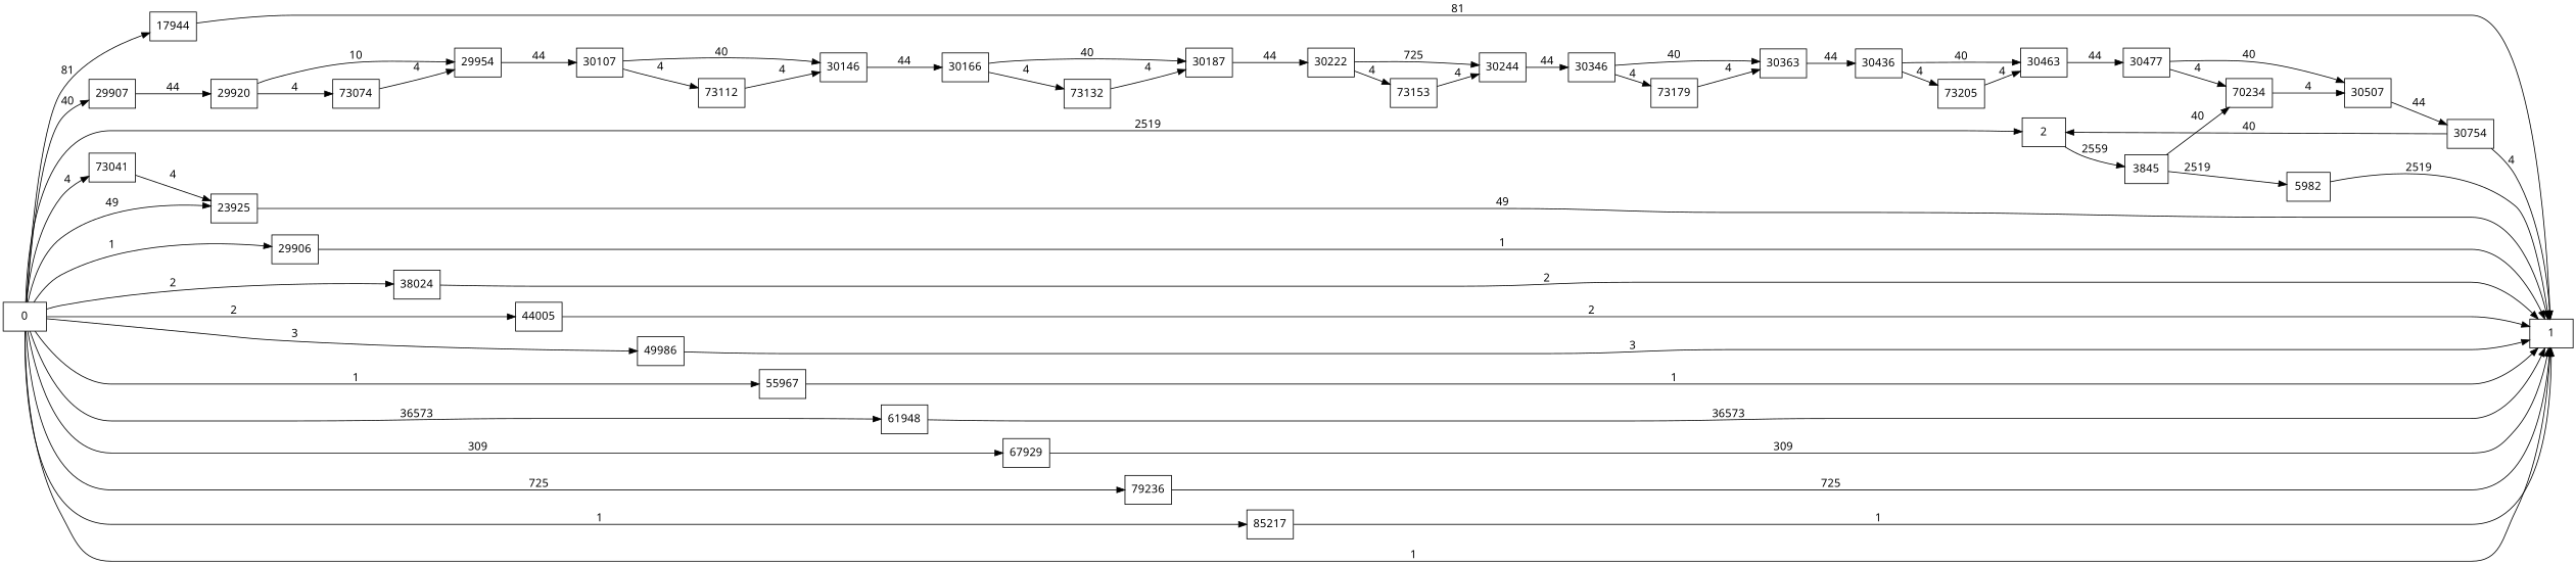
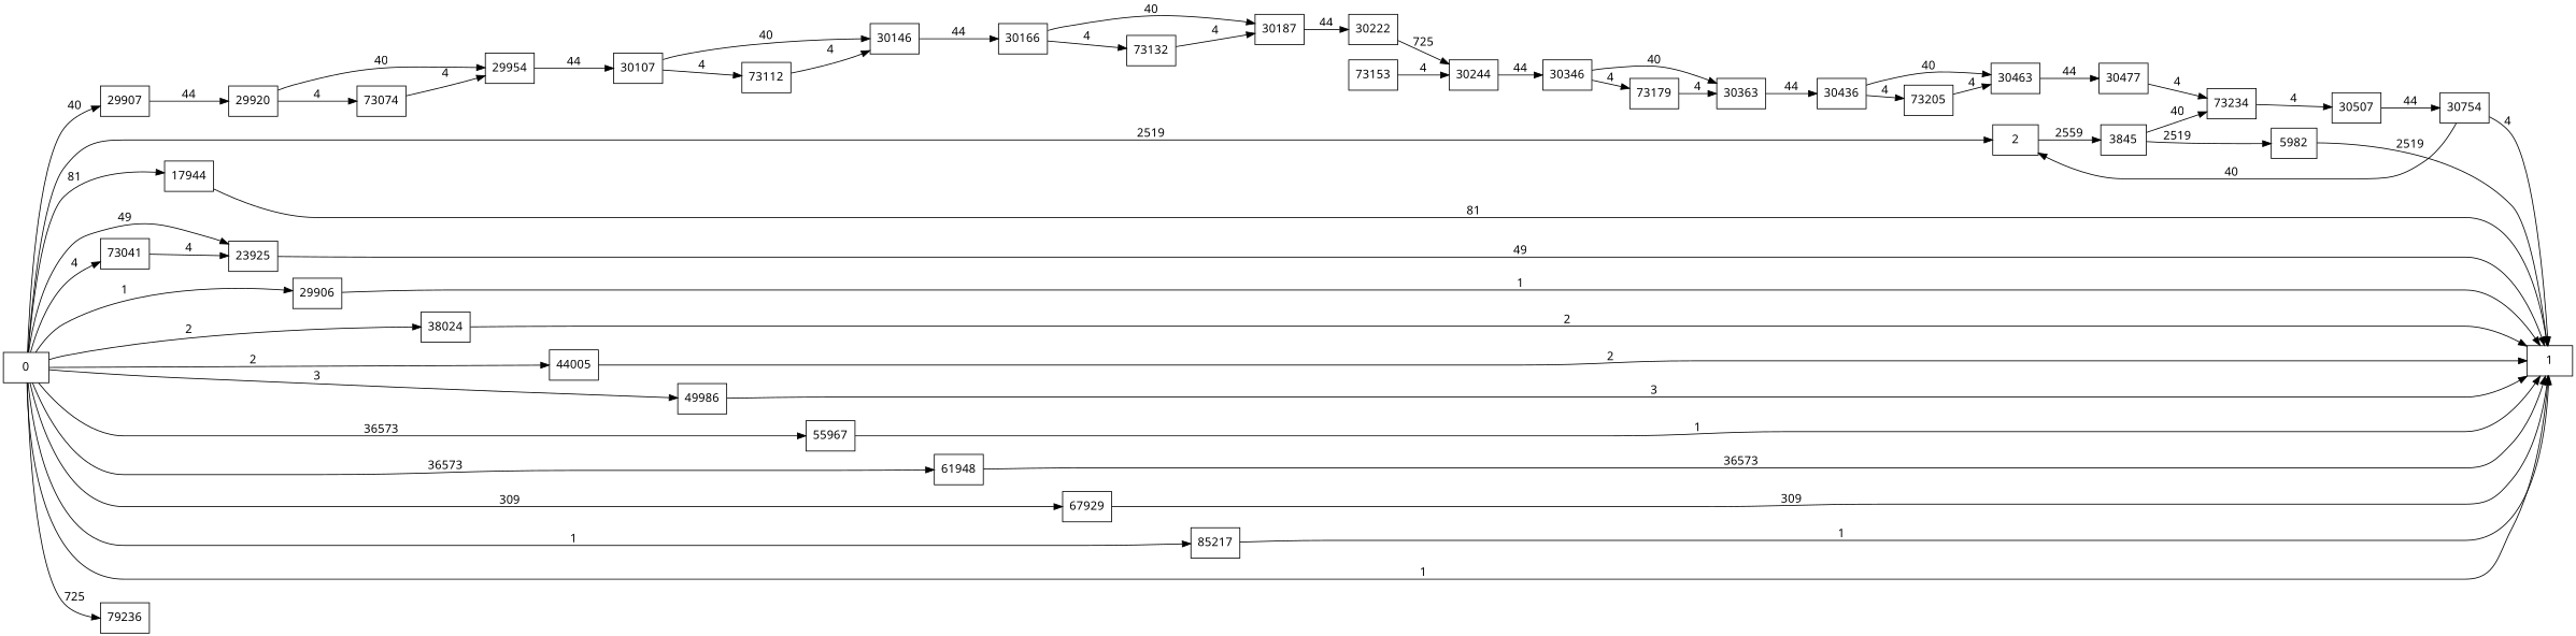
  digraph {
    fontname="Noto Sans"
    rankdir=LR
    node [fontname="Noto Sans" shape=rectangle]
    edge [fontname="Noto Sans"]
    2
    3845
    5982
-   73234 [label=70234]
+   73234
    1
    17944
    23925
    29906
    29907
    29920
    29954
    73074
    30107
    30146
    73112
    30166
    30187
    73132
    30222
    30244
    73153
    30346
    n23 [label=30363]
    73179
    30436
    30463
    73205
    30477
    30507
    30754
    38024
    44005
    49986
    55967
    61948
    67929
    73041
    79236
    85217
    0
    2 -> 3845 [label=2559]
    3845 -> 5982 [label=2519]
    3845 -> 73234 [label=40]
    5982 -> 1 [label=2519]
    73234 -> 30507 [label=4]
    17944 -> 1 [label=81]
    23925 -> 1 [label=49]
    29906 -> 1 [label=1]
    29907 -> 29920 [label=44]
-   29920 -> 29954 [label=10]
+   29920 -> 29954 [label=40]
    29920 -> 73074 [label=4]
    29954 -> 30107 [label=44]
    73074 -> 29954 [label=4]
    30107 -> 30146 [label=40]
    30107 -> 73112 [label=4]
    30146 -> 30166 [label=44]
    73112 -> 30146 [label=4]
    30166 -> 30187 [label=40]
    30166 -> 73132 [label=4]
    30187 -> 30222 [label=44]
    73132 -> 30187 [label=4]
    30222 -> 30244 [label=725]
-   30222 -> 73153 [label=4]
    30244 -> 30346 [label=44]
    73153 -> 30244 [label=4]
    30346 -> n23 [label=40]
    30346 -> 73179 [label=4]
    n23 -> 30436 [label=44]
    73179 -> n23 [label=4]
    30436 -> 30463 [label=40]
    30436 -> 73205 [label=4]
    30463 -> 30477 [label=44]
    73205 -> 30463 [label=4]
    30477 -> 73234 [label=4]
-   30477 -> 30507 [label=40]
    30507 -> 30754 [label=44]
    30754 -> 2 [label=40]
    30754 -> 1 [label=4]
    38024 -> 1 [label=2]
    44005 -> 1 [label=2]
    49986 -> 1 [label=3]
    55967 -> 1 [label=1]
    61948 -> 1 [label=36573]
    67929 -> 1 [label=309]
    73041 -> 23925 [label=4]
-   79236 -> 1 [label=725]
    85217 -> 1 [label=1]
    0 -> 2 [label=2519]
    0 -> 1 [label=1]
    0 -> 17944 [label=81]
    0 -> 23925 [label=49]
    0 -> 29906 [label=1]
    0 -> 29907 [label=40]
    0 -> 38024 [label=2]
    0 -> 44005 [label=2]
    0 -> 49986 [label=3]
-   0 -> 55967 [label=1]
+   0 -> 55967 [label=36573]
    0 -> 61948 [label=36573]
    0 -> 67929 [label=309]
    0 -> 73041 [label=4]
    0 -> 79236 [label=725]
    0 -> 85217 [label=1]
  }
